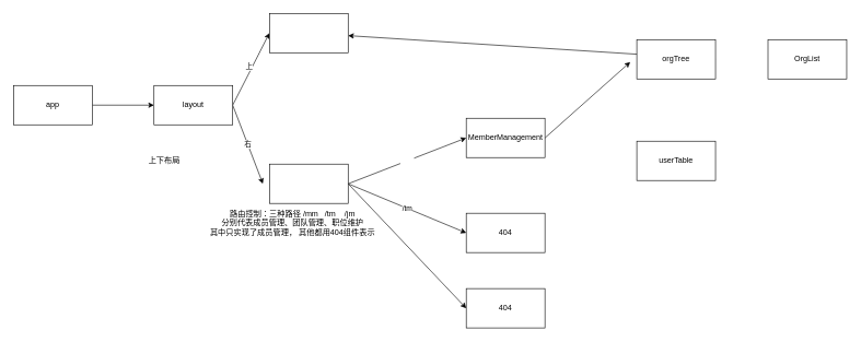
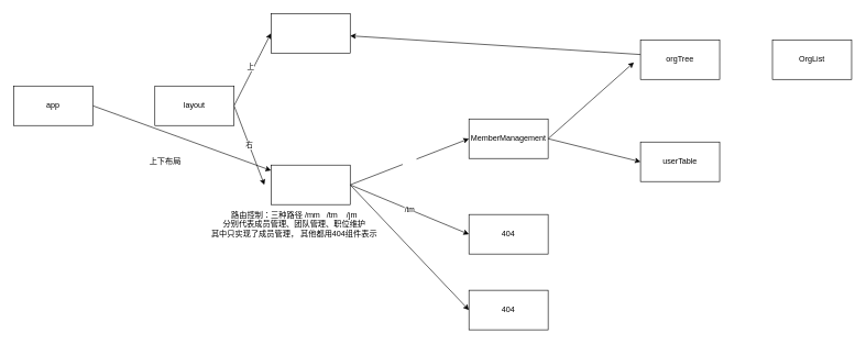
  <mxCell id="0" />
  <mxCell id="1" parent="0" />
- <mxCell id="2" style="edgeStyle=none;html=1;exitX=1;exitY=0.5;exitDx=0;exitDy=0;entryX=0;entryY=0.5;entryDx=0;entryDy=0;" parent="1" source="3" target="6" edge="1"><mxGeometry relative="1" as="geometry" /></mxCell>
+ <mxCell id="2" style="edgeStyle=none;html=1;exitX=1;exitY=0.5;exitDx=0;exitDy=0;" parent="1" source="3" target="12" edge="1"><mxGeometry relative="1" as="geometry" /></mxCell>
  <mxCell id="3" value="app" style="rounded=0;whiteSpace=wrap;html=1;" parent="1" vertex="1"><mxGeometry x="20" y="130" width="120" height="60" as="geometry" /></mxCell>
  <mxCell id="4" value="上" style="edgeStyle=none;html=1;exitX=1;exitY=0.5;exitDx=0;exitDy=0;" parent="1" source="6" edge="1"><mxGeometry x="0.034" y="5" relative="1" as="geometry"><mxPoint x="410" y="50" as="targetPoint" /><mxPoint as="offset" /></mxGeometry></mxCell>
  <mxCell id="5" value="右" style="edgeStyle=none;html=1;exitX=1;exitY=0.5;exitDx=0;exitDy=0;" parent="1" source="6" edge="1"><mxGeometry relative="1" as="geometry"><mxPoint x="400" y="280" as="targetPoint" /></mxGeometry></mxCell>
  <mxCell id="6" value="layout" style="rounded=0;whiteSpace=wrap;html=1;" parent="1" vertex="1"><mxGeometry x="234" y="130" width="120" height="60" as="geometry" /></mxCell>
  <mxCell id="7" value="上下布局" style="text;html=1;strokeColor=none;fillColor=none;align=center;verticalAlign=middle;whiteSpace=wrap;rounded=0;" parent="1" vertex="1"><mxGeometry x="200" y="230" width="100" height="30" as="geometry" /></mxCell>
  <mxCell id="8" value="wrap" style="rounded=0;whiteSpace=wrap;html=1;fontColor=#FFFFFF;" parent="1" vertex="1"><mxGeometry x="410" y="20" width="120" height="60" as="geometry" /></mxCell>
  <mxCell id="9" value="/mm" style="edgeStyle=none;html=1;exitX=1;exitY=0.5;exitDx=0;exitDy=0;fontColor=#FFFFFF;entryX=0;entryY=0.5;entryDx=0;entryDy=0;" parent="1" source="12" target="16" edge="1"><mxGeometry relative="1" as="geometry"><mxPoint x="600" y="230" as="targetPoint" /></mxGeometry></mxCell>
  <mxCell id="10" value="/tm" style="edgeStyle=none;html=1;exitX=1;exitY=0.5;exitDx=0;exitDy=0;entryX=0;entryY=0.5;entryDx=0;entryDy=0;" parent="1" source="12" target="17" edge="1"><mxGeometry relative="1" as="geometry"><mxPoint x="600" y="280" as="targetPoint" /></mxGeometry></mxCell>
  <mxCell id="11" style="edgeStyle=none;html=1;exitX=1;exitY=0.5;exitDx=0;exitDy=0;entryX=0;entryY=0.5;entryDx=0;entryDy=0;" parent="1" source="12" target="18" edge="1"><mxGeometry relative="1" as="geometry"><mxPoint x="710" y="480" as="targetPoint" /></mxGeometry></mxCell>
  <mxCell id="12" value="core" style="rounded=0;whiteSpace=wrap;html=1;fontColor=#FFFFFF;" parent="1" vertex="1"><mxGeometry x="410" y="250" width="120" height="60" as="geometry" /></mxCell>
  <mxCell id="13" value="路由控制：三种路径 /mm&amp;nbsp; &amp;nbsp;/tm&amp;nbsp; &amp;nbsp; /jm&lt;br&gt;分别代表成员管理、团队管理、职位维护&lt;br&gt;其中只实现了成员管理， 其他都用404组件表示" style="text;html=1;align=center;verticalAlign=middle;resizable=0;points=[];autosize=1;strokeColor=none;fillColor=none;" parent="1" vertex="1"><mxGeometry x="310" y="310" width="270" height="60" as="geometry" /></mxCell>
  <mxCell id="14" style="edgeStyle=none;html=1;exitX=1;exitY=0.5;exitDx=0;exitDy=0;" parent="1" source="16" edge="1"><mxGeometry relative="1" as="geometry"><mxPoint x="960" y="94.24" as="targetPoint" /></mxGeometry></mxCell>
+ <mxCell id="15" style="edgeStyle=none;html=1;exitX=1;exitY=0.5;exitDx=0;exitDy=0;entryX=0;entryY=0.5;entryDx=0;entryDy=0;" parent="1" source="16" target="21" edge="1"><mxGeometry relative="1" as="geometry" /></mxCell>
  <mxCell id="16" value="MemberManagement" style="rounded=0;whiteSpace=wrap;html=1;" parent="1" vertex="1"><mxGeometry x="710" y="180" width="120" height="60" as="geometry" /></mxCell>
  <mxCell id="17" value="404" style="rounded=0;whiteSpace=wrap;html=1;" parent="1" vertex="1"><mxGeometry x="710" y="325" width="120" height="60" as="geometry" /></mxCell>
  <mxCell id="18" value="404" style="rounded=0;whiteSpace=wrap;html=1;" parent="1" vertex="1"><mxGeometry x="710" y="440" width="120" height="60" as="geometry" /></mxCell>
  <mxCell id="19" style="edgeStyle=none;html=1;exitX=1;exitY=0.5;exitDx=0;exitDy=0;" edge="1" parent="1" source="20" target="8"><mxGeometry relative="1" as="geometry" /></mxCell>
  <mxCell id="20" value="orgTree" style="rounded=0;whiteSpace=wrap;html=1;" parent="1" vertex="1"><mxGeometry x="970" y="60" width="120" height="60" as="geometry" /></mxCell>
  <mxCell id="21" value="userTable" style="rounded=0;whiteSpace=wrap;html=1;" parent="1" vertex="1"><mxGeometry x="970" y="215" width="120" height="60" as="geometry" /></mxCell>
  <mxCell id="22" value="OrgList" style="whiteSpace=wrap;html=1;" vertex="1" parent="1"><mxGeometry x="1170" y="60" width="120" height="60" as="geometry" /></mxCell>
